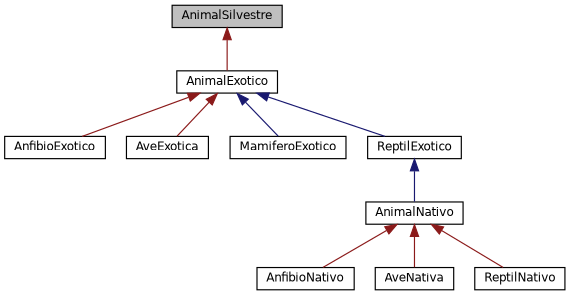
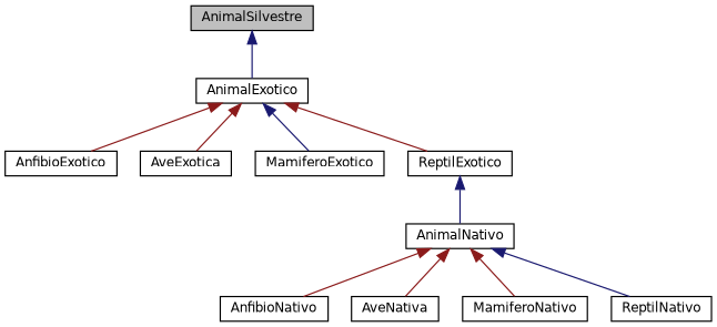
  digraph {
    rankdir=TB
    node [color=black fillcolor=white fontname=Helvetica fontsize=10 shape=record style=filled]
    edge [color=firebrick4 dir=back fontname=Helvetica fontsize=10 labelfontname=Helvetica labelfontsize=10 style=solid]
    n1 [fillcolor=grey75 fontcolor=black height=0.2 label=AnimalSilvestre width=0.4]
    n2 [height=0.2 label=AnimalExotico width=0.4]
    n3 [height=0.2 label=AnfibioExotico width=0.4]
    n4 [height=0.2 label=AveExotica width=0.4]
    n5 [height=0.2 label=MamiferoExotico width=0.4]
    n6 [height=0.2 label=ReptilExotico width=0.4]
    n7 [height=0.2 label=AnimalNativo width=0.4]
    n8 [height=0.2 label=AnfibioNativo width=0.4]
    n9 [height=0.2 label=AveNativa width=0.4]
+   n10 [height=0.2 label=MamiferoNativo width=0.4]
    n11 [height=0.2 label=ReptilNativo width=0.4]
-   n1 -> n2
+   n1 -> n2 [color=midnightblue]
    n2 -> n3
    n2 -> n4
    n2 -> n5 [color=midnightblue]
-   n2 -> n6 [color=midnightblue]
+   n2 -> n6
    n6 -> n7 [color=midnightblue]
    n7 -> n8
    n7 -> n9
-   n7 -> n11
+   n7 -> n10
+   n7 -> n11 [color=midnightblue]
  }
